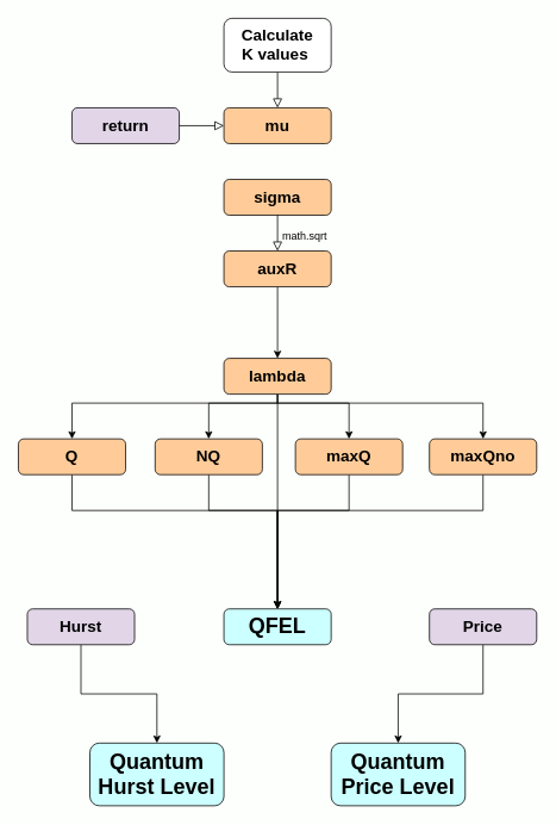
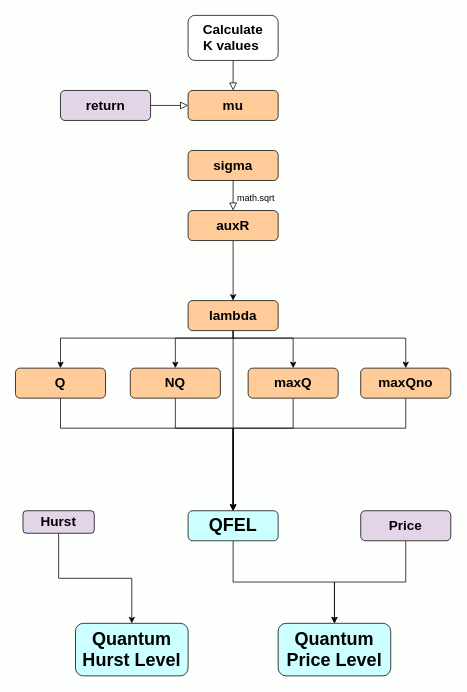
  <mxCell id="0" />
  <mxCell id="1" parent="0" />
  <mxCell id="2" value="" style="rounded=0;html=1;jettySize=auto;orthogonalLoop=1;fontSize=11;endArrow=block;endFill=0;endSize=8;strokeWidth=1;shadow=0;labelBackgroundColor=none;edgeStyle=orthogonalEdgeStyle;entryX=0.5;entryY=0;entryDx=0;entryDy=0;" parent="1" source="3" target="8" edge="1"><mxGeometry relative="1" as="geometry"><mxPoint x="310" y="140" as="targetPoint" /></mxGeometry></mxCell>
  <mxCell id="3" value="&lt;p style=&quot;margin-top: 0pt; margin-bottom: 0pt; margin-left: 0in; direction: ltr; unicode-bidi: embed; word-break: normal;&quot;&gt;&lt;font style=&quot;font-size: 18px;&quot;&gt;&lt;b style=&quot;&quot;&gt;Calculate&lt;br&gt;K values&amp;nbsp;&lt;/b&gt;&lt;/font&gt;&lt;/p&gt;" style="rounded=1;whiteSpace=wrap;html=1;fontSize=12;glass=0;strokeWidth=1;shadow=0;" parent="1" vertex="1"><mxGeometry x="250" y="20" width="120" height="60" as="geometry" /></mxCell>
  <mxCell id="4" value="" style="edgeStyle=orthogonalEdgeStyle;rounded=0;orthogonalLoop=1;jettySize=auto;html=1;" edge="1" parent="1" source="5" target="15"><mxGeometry relative="1" as="geometry" /></mxCell>
  <mxCell id="5" value="&lt;b style=&quot;border-color: var(--border-color); font-size: 18px;&quot;&gt;auxR&lt;/b&gt;" style="rounded=1;whiteSpace=wrap;html=1;fontSize=12;glass=0;strokeWidth=1;shadow=0;fillColor=#FFCC99;" parent="1" vertex="1"><mxGeometry x="250" y="280" width="120" height="40" as="geometry" /></mxCell>
  <mxCell id="6" value="&lt;font style=&quot;font-size: 18px;&quot;&gt;&lt;b&gt;return&lt;/b&gt;&lt;/font&gt;" style="rounded=1;whiteSpace=wrap;html=1;fontSize=12;glass=0;strokeWidth=1;shadow=0;fillColor=#E1D5E7;" vertex="1" parent="1"><mxGeometry x="80" y="120" width="120" height="40" as="geometry" /></mxCell>
  <mxCell id="7" value="" style="edgeStyle=orthogonalEdgeStyle;rounded=0;html=1;jettySize=auto;orthogonalLoop=1;fontSize=11;endArrow=block;endFill=0;endSize=8;strokeWidth=1;shadow=0;labelBackgroundColor=none;exitX=1;exitY=0.5;exitDx=0;exitDy=0;entryX=0;entryY=0.5;entryDx=0;entryDy=0;" edge="1" parent="1" source="6" target="8"><mxGeometry y="10" relative="1" as="geometry"><mxPoint as="offset" /><mxPoint x="220" y="140" as="sourcePoint" /><mxPoint x="260" y="139.58" as="targetPoint" /><Array as="points" /></mxGeometry></mxCell>
  <mxCell id="8" value="&lt;p style=&quot;margin-top: 0pt; margin-bottom: 0pt; margin-left: 0in; direction: ltr; unicode-bidi: embed; word-break: normal;&quot;&gt;&lt;font style=&quot;font-size: 18px;&quot;&gt;&lt;b&gt;mu&lt;/b&gt;&lt;/font&gt;&lt;/p&gt;" style="rounded=1;whiteSpace=wrap;html=1;fontSize=12;glass=0;strokeWidth=1;shadow=0;fillColor=#FFCC99;" vertex="1" parent="1"><mxGeometry x="250" y="120" width="120" height="40" as="geometry" /></mxCell>
  <mxCell id="9" value="&lt;p style=&quot;margin-top: 0pt; margin-bottom: 0pt; margin-left: 0in; direction: ltr; unicode-bidi: embed; word-break: normal;&quot;&gt;&lt;font style=&quot;font-size: 18px;&quot;&gt;&lt;b style=&quot;&quot;&gt;sigma&lt;/b&gt;&lt;/font&gt;&lt;/p&gt;" style="rounded=1;whiteSpace=wrap;html=1;fontSize=12;glass=0;strokeWidth=1;shadow=0;fillColor=#FFCC99;" vertex="1" parent="1"><mxGeometry x="250" y="200" width="120" height="40" as="geometry" /></mxCell>
  <mxCell id="10" value="&lt;font style=&quot;font-size: 12px;&quot;&gt;math.sqrt&lt;/font&gt;" style="rounded=0;html=1;jettySize=auto;orthogonalLoop=1;fontSize=11;endArrow=block;endFill=0;endSize=8;strokeWidth=1;shadow=0;labelBackgroundColor=none;edgeStyle=orthogonalEdgeStyle;exitX=0.5;exitY=1;exitDx=0;exitDy=0;entryX=0.5;entryY=0;entryDx=0;entryDy=0;" edge="1" parent="1" source="9" target="5"><mxGeometry x="0.2" y="30" relative="1" as="geometry"><mxPoint as="offset" /><mxPoint x="309.58" y="250" as="sourcePoint" /><mxPoint x="309.58" y="300" as="targetPoint" /></mxGeometry></mxCell>
  <mxCell id="11" style="edgeStyle=orthogonalEdgeStyle;rounded=0;orthogonalLoop=1;jettySize=auto;html=1;entryX=0.5;entryY=0;entryDx=0;entryDy=0;" edge="1" parent="1" source="15" target="17"><mxGeometry relative="1" as="geometry"><Array as="points"><mxPoint x="310" y="450" /><mxPoint x="233" y="450" /></Array></mxGeometry></mxCell>
  <mxCell id="12" style="edgeStyle=orthogonalEdgeStyle;rounded=0;orthogonalLoop=1;jettySize=auto;html=1;" edge="1" parent="1" source="15" target="21"><mxGeometry relative="1" as="geometry"><Array as="points"><mxPoint x="310" y="450" /><mxPoint x="80" y="450" /></Array></mxGeometry></mxCell>
  <mxCell id="13" style="edgeStyle=orthogonalEdgeStyle;rounded=0;orthogonalLoop=1;jettySize=auto;html=1;entryX=0.5;entryY=0;entryDx=0;entryDy=0;" edge="1" parent="1" source="15" target="23"><mxGeometry relative="1" as="geometry"><Array as="points"><mxPoint x="310" y="450" /><mxPoint x="540" y="450" /></Array></mxGeometry></mxCell>
  <mxCell id="14" style="edgeStyle=orthogonalEdgeStyle;rounded=0;orthogonalLoop=1;jettySize=auto;html=1;" edge="1" parent="1" source="25" target="19"><mxGeometry relative="1" as="geometry"><Array as="points"><mxPoint x="310" y="450" /><mxPoint x="390" y="450" /></Array></mxGeometry></mxCell>
  <mxCell id="15" value="&lt;font style=&quot;font-size: 18px;&quot;&gt;&lt;b&gt;lambda&lt;/b&gt;&lt;/font&gt;" style="rounded=1;whiteSpace=wrap;html=1;fontSize=12;glass=0;strokeWidth=1;shadow=0;fillColor=#FFCC99;" vertex="1" parent="1"><mxGeometry x="250" y="400" width="120" height="40" as="geometry" /></mxCell>
  <mxCell id="16" style="edgeStyle=orthogonalEdgeStyle;rounded=0;orthogonalLoop=1;jettySize=auto;html=1;" edge="1" parent="1" source="17" target="25"><mxGeometry relative="1" as="geometry"><Array as="points"><mxPoint x="233" y="570" /><mxPoint x="310" y="570" /></Array></mxGeometry></mxCell>
  <mxCell id="17" value="&lt;font style=&quot;font-size: 18px;&quot;&gt;&lt;b&gt;NQ&lt;/b&gt;&lt;/font&gt;" style="rounded=1;whiteSpace=wrap;html=1;fontSize=12;glass=0;strokeWidth=1;shadow=0;fillColor=#FFCC99;" vertex="1" parent="1"><mxGeometry x="173" y="490" width="120" height="40" as="geometry" /></mxCell>
  <mxCell id="18" value="" style="edgeStyle=orthogonalEdgeStyle;rounded=0;orthogonalLoop=1;jettySize=auto;html=1;" edge="1" parent="1" source="19" target="25"><mxGeometry relative="1" as="geometry"><Array as="points"><mxPoint x="390" y="570" /><mxPoint x="310" y="570" /></Array></mxGeometry></mxCell>
  <mxCell id="19" value="&lt;font style=&quot;font-size: 18px;&quot;&gt;&lt;b&gt;maxQ&lt;/b&gt;&lt;/font&gt;" style="rounded=1;whiteSpace=wrap;html=1;fontSize=12;glass=0;strokeWidth=1;shadow=0;fillColor=#FFCC99;" vertex="1" parent="1"><mxGeometry x="330" y="490" width="120" height="40" as="geometry" /></mxCell>
  <mxCell id="20" style="edgeStyle=orthogonalEdgeStyle;rounded=0;orthogonalLoop=1;jettySize=auto;html=1;" edge="1" parent="1" source="21" target="25"><mxGeometry relative="1" as="geometry"><Array as="points"><mxPoint x="80" y="570" /><mxPoint x="310" y="570" /></Array></mxGeometry></mxCell>
  <mxCell id="21" value="&lt;font style=&quot;font-size: 18px;&quot;&gt;&lt;b&gt;Q&lt;/b&gt;&lt;/font&gt;" style="rounded=1;whiteSpace=wrap;html=1;fontSize=12;glass=0;strokeWidth=1;shadow=0;fillColor=#FFCC99;" vertex="1" parent="1"><mxGeometry x="20" y="490" width="120" height="40" as="geometry" /></mxCell>
  <mxCell id="22" style="edgeStyle=orthogonalEdgeStyle;rounded=0;orthogonalLoop=1;jettySize=auto;html=1;entryX=0.5;entryY=0;entryDx=0;entryDy=0;" edge="1" parent="1" source="23" target="25"><mxGeometry relative="1" as="geometry"><Array as="points"><mxPoint x="540" y="570" /><mxPoint x="310" y="570" /></Array></mxGeometry></mxCell>
  <mxCell id="23" value="&lt;font style=&quot;font-size: 18px;&quot;&gt;&lt;b&gt;maxQno&lt;/b&gt;&lt;/font&gt;" style="rounded=1;whiteSpace=wrap;html=1;fontSize=12;glass=0;strokeWidth=1;shadow=0;fillColor=#FFCC99;" vertex="1" parent="1"><mxGeometry x="480" y="490" width="120" height="40" as="geometry" /></mxCell>
+ <mxCell id="24" style="edgeStyle=orthogonalEdgeStyle;rounded=0;orthogonalLoop=1;jettySize=auto;html=1;" edge="1" parent="1" source="25" target="31"><mxGeometry relative="1" as="geometry" /></mxCell>
  <mxCell id="25" value="&lt;font style=&quot;font-size: 24px;&quot;&gt;&lt;b style=&quot;&quot;&gt;QFEL&lt;/b&gt;&lt;/font&gt;" style="rounded=1;whiteSpace=wrap;html=1;fontSize=12;glass=0;strokeWidth=1;shadow=0;fillColor=#CCFFFF;" vertex="1" parent="1"><mxGeometry x="250" y="680" width="120" height="40" as="geometry" /></mxCell>
  <mxCell id="26" style="edgeStyle=orthogonalEdgeStyle;rounded=0;orthogonalLoop=1;jettySize=auto;html=1;" edge="1" parent="1" source="27" target="30"><mxGeometry relative="1" as="geometry" /></mxCell>
- <mxCell id="27" value="&lt;font style=&quot;font-size: 18px;&quot;&gt;&lt;b&gt;Hurst&lt;/b&gt;&lt;/font&gt;" style="rounded=1;whiteSpace=wrap;html=1;fontSize=12;glass=0;strokeWidth=1;shadow=0;fillColor=#E1D5E7;" vertex="1" parent="1"><mxGeometry x="30" y="680" width="120" height="40" as="geometry" /></mxCell>
+ <mxCell id="27" value="&lt;font style=&quot;font-size: 18px;&quot;&gt;&lt;b&gt;Hurst&lt;/b&gt;&lt;/font&gt;" style="rounded=1;whiteSpace=wrap;html=1;fontSize=12;glass=0;strokeWidth=1;shadow=0;fillColor=#E1D5E7;" vertex="1" parent="1"><mxGeometry x="30" y="680" width="95" height="30" as="geometry" /></mxCell>
  <mxCell id="28" style="edgeStyle=orthogonalEdgeStyle;rounded=0;orthogonalLoop=1;jettySize=auto;html=1;" edge="1" parent="1" source="29" target="31"><mxGeometry relative="1" as="geometry" /></mxCell>
  <mxCell id="29" value="&lt;font style=&quot;font-size: 18px;&quot;&gt;&lt;b&gt;Price&lt;/b&gt;&lt;/font&gt;" style="rounded=1;whiteSpace=wrap;html=1;fontSize=12;glass=0;strokeWidth=1;shadow=0;fillColor=#E1D5E7;" vertex="1" parent="1"><mxGeometry x="480" y="680" width="120" height="40" as="geometry" /></mxCell>
  <mxCell id="30" value="&lt;font style=&quot;font-size: 24px;&quot;&gt;&lt;b&gt;Quantum Hurst Level&lt;/b&gt;&lt;/font&gt;" style="rounded=1;whiteSpace=wrap;html=1;fontSize=12;glass=0;strokeWidth=1;shadow=0;fillColor=#CCFFFF;" vertex="1" parent="1"><mxGeometry x="100" y="830" width="150" height="70" as="geometry" /></mxCell>
  <mxCell id="31" value="&lt;font style=&quot;font-size: 24px;&quot;&gt;&lt;b&gt;Quantum Price Level&lt;/b&gt;&lt;/font&gt;" style="rounded=1;whiteSpace=wrap;html=1;fontSize=12;glass=0;strokeWidth=1;shadow=0;fillColor=#CCFFFF;" vertex="1" parent="1"><mxGeometry x="370" y="830" width="150" height="70" as="geometry" /></mxCell>
